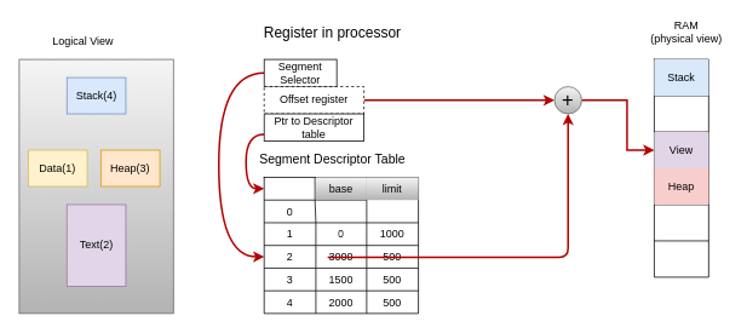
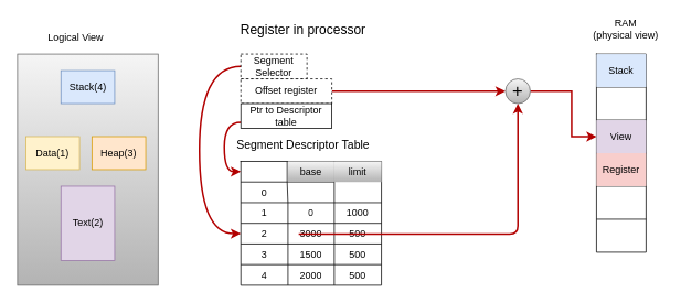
  <mxCell id="0" />
  <mxCell id="1" parent="0" />
  <mxCell id="2" value="" style="rounded=0;whiteSpace=wrap;html=1;gradientColor=#b3b3b3;fillColor=#f5f5f5;strokeColor=#666666;" vertex="1" parent="1"><mxGeometry x="20" y="65" width="170" height="280" as="geometry" /></mxCell>
  <mxCell id="3" value="Stack(4)" style="rounded=0;whiteSpace=wrap;html=1;fillColor=#dae8fc;strokeColor=#6c8ebf;" vertex="1" parent="1"><mxGeometry x="72.5" y="85" width="65" height="40" as="geometry" /></mxCell>
  <mxCell id="4" value="Data(1)" style="rounded=0;whiteSpace=wrap;html=1;fillColor=#fff2cc;strokeColor=#d6b656;" vertex="1" parent="1"><mxGeometry x="30" y="165" width="65" height="40" as="geometry" /></mxCell>
  <mxCell id="5" value="Heap(3)" style="rounded=0;whiteSpace=wrap;html=1;fillColor=#ffe6cc;strokeColor=#d79b00;" vertex="1" parent="1"><mxGeometry x="110" y="165" width="65" height="40" as="geometry" /></mxCell>
  <mxCell id="6" value="Text(2)" style="rounded=0;whiteSpace=wrap;html=1;fillColor=#e1d5e7;strokeColor=#9673a6;" vertex="1" parent="1"><mxGeometry x="72.5" y="225" width="65" height="90" as="geometry" /></mxCell>
  <mxCell id="7" value="Logical View" style="text;html=1;align=center;verticalAlign=middle;resizable=0;points=[];autosize=1;" vertex="1" parent="1"><mxGeometry x="50" y="35" width="80" height="20" as="geometry" /></mxCell>
  <mxCell id="8" style="edgeStyle=orthogonalEdgeStyle;curved=1;rounded=0;orthogonalLoop=1;jettySize=auto;html=1;entryX=0;entryY=0.5;entryDx=0;entryDy=0;fillColor=#e51400;strokeColor=#B20000;strokeWidth=2;" edge="1" parent="1" source="9" target="26"><mxGeometry relative="1" as="geometry"><Array as="points"><mxPoint x="240" y="80" /><mxPoint x="240" y="283" /></Array></mxGeometry></mxCell>
- <mxCell id="9" value="Segment Selector" style="rounded=0;whiteSpace=wrap;html=1;" vertex="1" parent="1"><mxGeometry x="290" y="65" width="80" height="30" as="geometry" /></mxCell>
+ <mxCell id="9" value="Segment Selector" style="rounded=0;whiteSpace=wrap;html=1;dashed=1;" vertex="1" parent="1"><mxGeometry x="290" y="65" width="80" height="30" as="geometry" /></mxCell>
  <mxCell id="10" style="edgeStyle=orthogonalEdgeStyle;curved=1;rounded=0;orthogonalLoop=1;jettySize=auto;html=1;entryX=0;entryY=0.5;entryDx=0;entryDy=0;strokeWidth=2;fillColor=#e51400;strokeColor=#B20000;" edge="1" parent="1" source="11" target="41"><mxGeometry relative="1" as="geometry" /></mxCell>
  <mxCell id="11" value="Offset register" style="rounded=0;whiteSpace=wrap;html=1;dashed=1;" vertex="1" parent="1"><mxGeometry x="290" y="95" width="110" height="30" as="geometry" /></mxCell>
  <mxCell id="12" style="edgeStyle=orthogonalEdgeStyle;rounded=0;orthogonalLoop=1;jettySize=auto;html=1;exitX=0;exitY=0.75;exitDx=0;exitDy=0;entryX=0;entryY=0.5;entryDx=0;entryDy=0;curved=1;fillColor=#e51400;strokeColor=#B20000;strokeWidth=2;" edge="1" parent="1" source="13" target="15"><mxGeometry relative="1" as="geometry" /></mxCell>
  <mxCell id="13" value="Ptr to Descriptor table" style="rounded=0;whiteSpace=wrap;html=1;" vertex="1" parent="1"><mxGeometry x="290" y="125" width="110" height="30" as="geometry" /></mxCell>
  <mxCell id="14" value="" style="shape=table;html=1;whiteSpace=wrap;startSize=0;container=1;collapsible=0;childLayout=tableLayout;" vertex="1" parent="1"><mxGeometry x="290" y="195" width="170" height="150" as="geometry" /></mxCell>
  <mxCell id="15" value="" style="shape=partialRectangle;html=1;whiteSpace=wrap;collapsible=0;dropTarget=0;pointerEvents=0;fillColor=none;top=0;left=0;bottom=0;right=0;points=[[0,0.5],[1,0.5]];portConstraint=eastwest;" vertex="1" parent="14"><mxGeometry width="170" height="25" as="geometry" /></mxCell>
  <mxCell id="16" value="base" style="shape=partialRectangle;html=1;whiteSpace=wrap;connectable=0;overflow=hidden;top=0;left=0;bottom=0;right=0;gradientColor=#b3b3b3;fillColor=#f5f5f5;strokeColor=#666666;" vertex="1" parent="15"><mxGeometry x="57" width="56" height="25" as="geometry" /></mxCell>
  <mxCell id="17" value="limit" style="shape=partialRectangle;html=1;whiteSpace=wrap;connectable=0;overflow=hidden;top=0;left=0;bottom=0;right=0;gradientColor=#b3b3b3;fillColor=#f5f5f5;strokeColor=#666666;" vertex="1" parent="15"><mxGeometry x="113" width="57" height="25" as="geometry" /></mxCell>
  <mxCell id="18" value="" style="shape=partialRectangle;html=1;whiteSpace=wrap;collapsible=0;dropTarget=0;pointerEvents=0;fillColor=none;top=0;left=0;bottom=0;right=0;points=[[0,0.5],[1,0.5]];portConstraint=eastwest;" vertex="1" parent="14"><mxGeometry y="25" width="170" height="25" as="geometry" /></mxCell>
  <mxCell id="19" value="0" style="shape=partialRectangle;html=1;whiteSpace=wrap;connectable=0;overflow=hidden;fillColor=none;top=0;left=0;bottom=0;right=0;" vertex="1" parent="18"><mxGeometry width="57" height="25" as="geometry" /></mxCell>
  <mxCell id="20" value="" style="shape=partialRectangle;html=1;whiteSpace=wrap;connectable=0;overflow=hidden;fillColor=none;top=0;left=0;bottom=0;right=0;" vertex="1" parent="18"><mxGeometry x="57" width="56" height="25" as="geometry" /></mxCell>
  <mxCell id="21" value="" style="shape=partialRectangle;html=1;whiteSpace=wrap;connectable=0;overflow=hidden;fillColor=none;top=0;left=0;bottom=0;right=0;" vertex="1" parent="18"><mxGeometry x="113" width="57" height="25" as="geometry" /></mxCell>
  <mxCell id="22" value="" style="shape=partialRectangle;html=1;whiteSpace=wrap;collapsible=0;dropTarget=0;pointerEvents=0;fillColor=none;top=0;left=0;bottom=0;right=0;points=[[0,0.5],[1,0.5]];portConstraint=eastwest;" vertex="1" parent="14"><mxGeometry y="50" width="170" height="25" as="geometry" /></mxCell>
  <mxCell id="23" value="1" style="shape=partialRectangle;html=1;whiteSpace=wrap;connectable=0;overflow=hidden;fillColor=none;top=0;left=0;bottom=0;right=0;" vertex="1" parent="22"><mxGeometry width="57" height="25" as="geometry" /></mxCell>
  <mxCell id="24" value="0" style="shape=partialRectangle;html=1;whiteSpace=wrap;connectable=0;overflow=hidden;fillColor=none;top=0;left=0;bottom=0;right=0;" vertex="1" parent="22"><mxGeometry x="57" width="56" height="25" as="geometry" /></mxCell>
  <mxCell id="25" value="1000" style="shape=partialRectangle;html=1;whiteSpace=wrap;connectable=0;overflow=hidden;fillColor=none;top=0;left=0;bottom=0;right=0;" vertex="1" parent="22"><mxGeometry x="113" width="57" height="25" as="geometry" /></mxCell>
  <mxCell id="26" value="" style="shape=partialRectangle;html=1;whiteSpace=wrap;collapsible=0;dropTarget=0;pointerEvents=0;fillColor=none;top=0;left=0;bottom=0;right=0;points=[[0,0.5],[1,0.5]];portConstraint=eastwest;" vertex="1" parent="14"><mxGeometry y="75" width="170" height="25" as="geometry" /></mxCell>
  <mxCell id="27" value="2" style="shape=partialRectangle;html=1;whiteSpace=wrap;connectable=0;overflow=hidden;fillColor=none;top=0;left=0;bottom=0;right=0;" vertex="1" parent="26"><mxGeometry width="57" height="25" as="geometry" /></mxCell>
  <mxCell id="28" value="3000" style="shape=partialRectangle;html=1;whiteSpace=wrap;connectable=0;overflow=hidden;fillColor=none;top=0;left=0;bottom=0;right=0;" vertex="1" parent="26"><mxGeometry x="57" width="56" height="25" as="geometry" /></mxCell>
  <mxCell id="29" value="500" style="shape=partialRectangle;html=1;whiteSpace=wrap;connectable=0;overflow=hidden;fillColor=none;top=0;left=0;bottom=0;right=0;" vertex="1" parent="26"><mxGeometry x="113" width="57" height="25" as="geometry" /></mxCell>
  <mxCell id="30" value="" style="shape=partialRectangle;html=1;whiteSpace=wrap;collapsible=0;dropTarget=0;pointerEvents=0;fillColor=none;top=0;left=0;bottom=0;right=0;points=[[0,0.5],[1,0.5]];portConstraint=eastwest;" vertex="1" parent="14"><mxGeometry y="100" width="170" height="25" as="geometry" /></mxCell>
  <mxCell id="31" value="3" style="shape=partialRectangle;html=1;whiteSpace=wrap;connectable=0;overflow=hidden;fillColor=none;top=0;left=0;bottom=0;right=0;" vertex="1" parent="30"><mxGeometry width="57" height="25" as="geometry" /></mxCell>
  <mxCell id="32" value="1500" style="shape=partialRectangle;html=1;whiteSpace=wrap;connectable=0;overflow=hidden;fillColor=none;top=0;left=0;bottom=0;right=0;" vertex="1" parent="30"><mxGeometry x="57" width="56" height="25" as="geometry" /></mxCell>
  <mxCell id="33" value="500" style="shape=partialRectangle;html=1;whiteSpace=wrap;connectable=0;overflow=hidden;fillColor=none;top=0;left=0;bottom=0;right=0;" vertex="1" parent="30"><mxGeometry x="113" width="57" height="25" as="geometry" /></mxCell>
  <mxCell id="34" value="" style="shape=partialRectangle;html=1;whiteSpace=wrap;collapsible=0;dropTarget=0;pointerEvents=0;fillColor=none;top=0;left=0;bottom=0;right=0;points=[[0,0.5],[1,0.5]];portConstraint=eastwest;" vertex="1" parent="14"><mxGeometry y="125" width="170" height="25" as="geometry" /></mxCell>
  <mxCell id="35" value="4" style="shape=partialRectangle;html=1;whiteSpace=wrap;connectable=0;overflow=hidden;fillColor=none;top=0;left=0;bottom=0;right=0;" vertex="1" parent="34"><mxGeometry width="57" height="25" as="geometry" /></mxCell>
  <mxCell id="36" value="2000" style="shape=partialRectangle;html=1;whiteSpace=wrap;connectable=0;overflow=hidden;fillColor=none;top=0;left=0;bottom=0;right=0;" vertex="1" parent="34"><mxGeometry x="57" width="56" height="25" as="geometry" /></mxCell>
  <mxCell id="37" value="500" style="shape=partialRectangle;html=1;whiteSpace=wrap;connectable=0;overflow=hidden;fillColor=none;top=0;left=0;bottom=0;right=0;" vertex="1" parent="34"><mxGeometry x="113" width="57" height="25" as="geometry" /></mxCell>
  <mxCell id="38" value="&lt;font style=&quot;font-size: 16px&quot;&gt;Register in processor&lt;/font&gt;" style="text;html=1;align=center;verticalAlign=middle;resizable=0;points=[];autosize=1;" vertex="1" parent="1"><mxGeometry x="280" y="25" width="170" height="20" as="geometry" /></mxCell>
  <mxCell id="39" value="" style="endArrow=classic;html=1;strokeWidth=2;fillColor=#e51400;strokeColor=#B20000;entryX=0.5;entryY=1;entryDx=0;entryDy=0;" edge="1" parent="1" target="41"><mxGeometry width="50" height="50" relative="1" as="geometry"><mxPoint x="360" y="283" as="sourcePoint" /><mxPoint x="620" y="315" as="targetPoint" /><Array as="points"><mxPoint x="540" y="283" /><mxPoint x="625" y="283" /></Array></mxGeometry></mxCell>
  <mxCell id="40" style="rounded=0;orthogonalLoop=1;jettySize=auto;html=1;entryX=0;entryY=0.5;entryDx=0;entryDy=0;strokeWidth=2;fillColor=#e51400;strokeColor=#B20000;" edge="1" parent="1" source="41" target="47"><mxGeometry relative="1" as="geometry"><Array as="points"><mxPoint x="690" y="110" /><mxPoint x="690" y="165" /></Array></mxGeometry></mxCell>
  <mxCell id="41" value="&lt;font style=&quot;font-size: 22px&quot;&gt;+&lt;/font&gt;" style="ellipse;whiteSpace=wrap;html=1;aspect=fixed;gradientColor=#b3b3b3;fillColor=#f5f5f5;strokeColor=#666666;" vertex="1" parent="1"><mxGeometry x="610" y="95" width="30" height="30" as="geometry" /></mxCell>
  <mxCell id="42" value="" style="shape=table;html=1;whiteSpace=wrap;startSize=0;container=1;collapsible=0;childLayout=tableLayout;" vertex="1" parent="1"><mxGeometry x="720" y="65" width="60" height="240" as="geometry" /></mxCell>
  <mxCell id="43" value="" style="shape=partialRectangle;html=1;whiteSpace=wrap;collapsible=0;dropTarget=0;pointerEvents=0;fillColor=none;top=0;left=0;bottom=0;right=0;points=[[0,0.5],[1,0.5]];portConstraint=eastwest;" vertex="1" parent="42"><mxGeometry width="60" height="40" as="geometry" /></mxCell>
  <mxCell id="44" value="Stack" style="shape=partialRectangle;html=1;whiteSpace=wrap;connectable=0;overflow=hidden;fillColor=#dae8fc;top=0;left=0;bottom=0;right=0;strokeColor=#6c8ebf;" vertex="1" parent="43"><mxGeometry width="60" height="40" as="geometry" /></mxCell>
  <mxCell id="45" value="" style="shape=partialRectangle;html=1;whiteSpace=wrap;collapsible=0;dropTarget=0;pointerEvents=0;fillColor=none;top=0;left=0;bottom=0;right=0;points=[[0,0.5],[1,0.5]];portConstraint=eastwest;" vertex="1" parent="42"><mxGeometry y="40" width="60" height="40" as="geometry" /></mxCell>
  <mxCell id="46" value="" style="shape=partialRectangle;html=1;whiteSpace=wrap;connectable=0;overflow=hidden;fillColor=none;top=0;left=0;bottom=0;right=0;" vertex="1" parent="45"><mxGeometry width="60" height="40" as="geometry" /></mxCell>
  <mxCell id="47" value="" style="shape=partialRectangle;html=1;whiteSpace=wrap;collapsible=0;dropTarget=0;pointerEvents=0;fillColor=none;top=0;left=0;bottom=0;right=0;points=[[0,0.5],[1,0.5]];portConstraint=eastwest;" vertex="1" parent="42"><mxGeometry y="80" width="60" height="40" as="geometry" /></mxCell>
  <mxCell id="48" value="View" style="shape=partialRectangle;html=1;whiteSpace=wrap;connectable=0;overflow=hidden;fillColor=#e1d5e7;top=0;left=0;bottom=0;right=0;strokeColor=#9673a6;" vertex="1" parent="47"><mxGeometry width="60" height="40" as="geometry" /></mxCell>
  <mxCell id="49" value="" style="shape=partialRectangle;html=1;whiteSpace=wrap;collapsible=0;dropTarget=0;pointerEvents=0;fillColor=none;top=0;left=0;bottom=0;right=0;points=[[0,0.5],[1,0.5]];portConstraint=eastwest;" vertex="1" parent="42"><mxGeometry y="120" width="60" height="40" as="geometry" /></mxCell>
- <mxCell id="50" value="Heap" style="shape=partialRectangle;html=1;whiteSpace=wrap;connectable=0;overflow=hidden;fillColor=#f8cecc;top=0;left=0;bottom=0;right=0;strokeColor=#b85450;" vertex="1" parent="49"><mxGeometry width="60" height="40" as="geometry" /></mxCell>
+ <mxCell id="50" value="Register" style="shape=partialRectangle;html=1;whiteSpace=wrap;connectable=0;overflow=hidden;fillColor=#f8cecc;top=0;left=0;bottom=0;right=0;strokeColor=#b85450;" vertex="1" parent="49"><mxGeometry width="60" height="40" as="geometry" /></mxCell>
  <mxCell id="51" value="" style="shape=partialRectangle;html=1;whiteSpace=wrap;collapsible=0;dropTarget=0;pointerEvents=0;fillColor=none;top=0;left=0;bottom=0;right=0;points=[[0,0.5],[1,0.5]];portConstraint=eastwest;" vertex="1" parent="42"><mxGeometry y="160" width="60" height="40" as="geometry" /></mxCell>
  <mxCell id="52" value="" style="shape=partialRectangle;html=1;whiteSpace=wrap;connectable=0;overflow=hidden;fillColor=none;top=0;left=0;bottom=0;right=0;" vertex="1" parent="51"><mxGeometry width="60" height="40" as="geometry" /></mxCell>
  <mxCell id="53" style="shape=partialRectangle;html=1;whiteSpace=wrap;collapsible=0;dropTarget=0;pointerEvents=0;fillColor=none;top=0;left=0;bottom=0;right=0;points=[[0,0.5],[1,0.5]];portConstraint=eastwest;" vertex="1" parent="42"><mxGeometry y="200" width="60" height="40" as="geometry" /></mxCell>
  <mxCell id="54" value="RAM&lt;br&gt;(physical view)" style="text;html=1;align=center;verticalAlign=middle;resizable=0;points=[];autosize=1;" vertex="1" parent="1"><mxGeometry x="710" y="20" width="90" height="30" as="geometry" /></mxCell>
  <mxCell id="55" value="&lt;font style=&quot;font-size: 14px&quot;&gt;Segment Descriptor Table&lt;/font&gt;" style="text;html=1;align=center;verticalAlign=middle;resizable=0;points=[];autosize=1;" vertex="1" parent="1"><mxGeometry x="275" y="165" width="180" height="20" as="geometry" /></mxCell>
